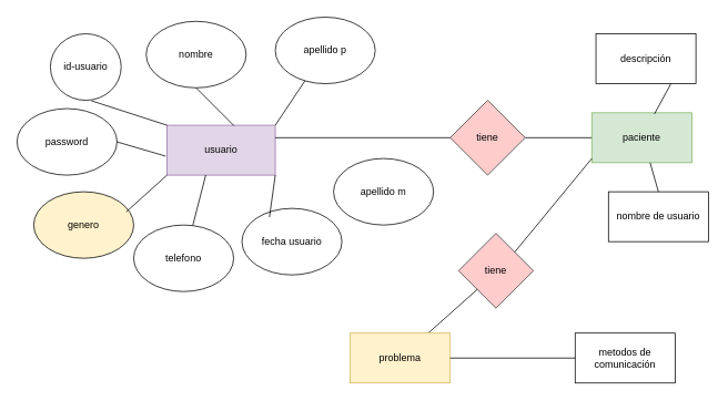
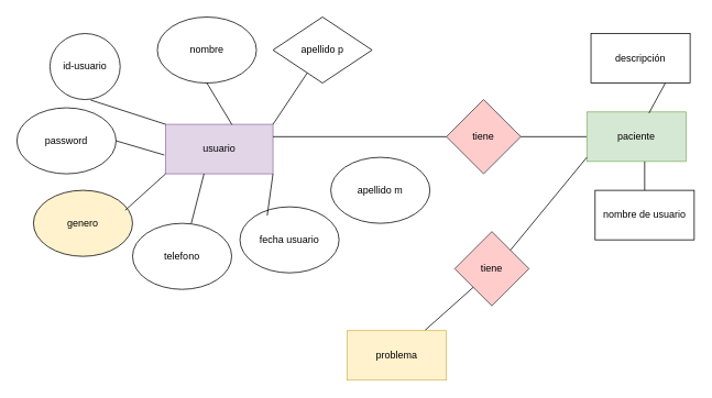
  <mxCell id="0" />
  <mxCell id="1" parent="0" />
  <mxCell id="2" value="usuario" style="rounded=0;whiteSpace=wrap;html=1;fillColor=#e1d5e7;strokeColor=#9673a6;" vertex="1" parent="1"><mxGeometry x="200" y="150" width="130" height="60" as="geometry" /></mxCell>
  <mxCell id="3" value="genero" style="ellipse;whiteSpace=wrap;html=1;fillColor=#fff2cc;" vertex="1" parent="1"><mxGeometry x="40" y="230" width="120" height="80" as="geometry" /></mxCell>
- <mxCell id="4" value="apellido p" style="ellipse;whiteSpace=wrap;html=1;" vertex="1" parent="1"><mxGeometry x="330" y="20" width="120" height="80" as="geometry" /></mxCell>
+ <mxCell id="4" value="apellido p" style="rhombus;whiteSpace=wrap;html=1;" vertex="1" parent="1"><mxGeometry x="330" y="20" width="120" height="80" as="geometry" /></mxCell>
  <mxCell id="5" value="apellido m" style="ellipse;whiteSpace=wrap;html=1;" vertex="1" parent="1"><mxGeometry x="400" y="190" width="120" height="80" as="geometry" /></mxCell>
- <mxCell id="6" value="nombre" style="ellipse;whiteSpace=wrap;html=1;" vertex="1" parent="1"><mxGeometry x="175" y="25" width="120" height="80" as="geometry" /></mxCell>
+ <mxCell id="6" value="nombre" style="ellipse;whiteSpace=wrap;html=1;" vertex="1" parent="1"><mxGeometry x="190" y="20" width="120" height="80" as="geometry" /></mxCell>
  <mxCell id="7" value="telefono" style="ellipse;whiteSpace=wrap;html=1;" vertex="1" parent="1"><mxGeometry x="160" y="270" width="120" height="80" as="geometry" /></mxCell>
  <mxCell id="8" value="fecha usuario" style="ellipse;whiteSpace=wrap;html=1;" vertex="1" parent="1"><mxGeometry x="290" y="250" width="120" height="80" as="geometry" /></mxCell>
  <mxCell id="9" value="password" style="ellipse;whiteSpace=wrap;html=1;" vertex="1" parent="1"><mxGeometry y="130" width="120" height="80" as="geometry" x="20" /></mxCell>
  <mxCell id="10" value="id-usuario" style="ellipse;whiteSpace=wrap;html=1;" vertex="1" parent="1"><mxGeometry x="60" y="40" width="85" height="80" as="geometry" /></mxCell>
  <mxCell id="11" value="" style="endArrow=none;html=1;rounded=0;entryX=0.358;entryY=0.997;entryDx=0;entryDy=0;entryPerimeter=0;exitX=0.592;exitY=0.004;exitDx=0;exitDy=0;exitPerimeter=0;" edge="1" parent="1" source="7" target="2"><mxGeometry width="50" height="50" relative="1" as="geometry"><mxPoint x="220" y="270" as="sourcePoint" /><mxPoint x="270" y="220" as="targetPoint" /></mxGeometry></mxCell>
  <mxCell id="12" value="" style="endArrow=none;html=1;rounded=0;" edge="1" parent="1" target="4"><mxGeometry width="50" height="50" relative="1" as="geometry"><mxPoint x="330" y="150" as="sourcePoint" /><mxPoint x="380" y="100" as="targetPoint" /></mxGeometry></mxCell>
  <mxCell id="13" value="" style="endArrow=none;html=1;rounded=0;exitX=0.618;exitY=0.008;exitDx=0;exitDy=0;exitPerimeter=0;entryX=0.5;entryY=1;entryDx=0;entryDy=0;" edge="1" parent="1" source="2" target="6"><mxGeometry width="50" height="50" relative="1" as="geometry"><mxPoint x="250" y="150" as="sourcePoint" /><mxPoint x="300" y="100" as="targetPoint" /></mxGeometry></mxCell>
  <mxCell id="14" value="" style="endArrow=none;html=1;rounded=0;entryX=0;entryY=1;entryDx=0;entryDy=0;exitX=0.926;exitY=0.302;exitDx=0;exitDy=0;exitPerimeter=0;" edge="1" parent="1" source="3" target="2"><mxGeometry width="50" height="50" relative="1" as="geometry"><mxPoint x="150" y="250" as="sourcePoint" /><mxPoint x="200" y="200" as="targetPoint" /></mxGeometry></mxCell>
  <mxCell id="15" value="" style="endArrow=none;html=1;rounded=0;entryX=-0.012;entryY=0.62;entryDx=0;entryDy=0;entryPerimeter=0;" edge="1" parent="1" target="2"><mxGeometry width="50" height="50" relative="1" as="geometry"><mxPoint x="140" y="170" as="sourcePoint" /><mxPoint x="190" y="120" as="targetPoint" /></mxGeometry></mxCell>
  <mxCell id="16" value="" style="endArrow=none;html=1;rounded=0;entryX=1;entryY=1;entryDx=0;entryDy=0;exitX=0.275;exitY=0.132;exitDx=0;exitDy=0;exitPerimeter=0;" edge="1" parent="1" source="8" target="2"><mxGeometry width="50" height="50" relative="1" as="geometry"><mxPoint x="340" y="250" as="sourcePoint" /><mxPoint x="390" y="200" as="targetPoint" /></mxGeometry></mxCell>
  <mxCell id="17" value="" style="endArrow=none;html=1;rounded=0;exitX=0;exitY=0;exitDx=0;exitDy=0;entryX=0.579;entryY=1.007;entryDx=0;entryDy=0;entryPerimeter=0;" edge="1" parent="1" source="2" target="10"><mxGeometry width="50" height="50" relative="1" as="geometry"><mxPoint x="150" y="150" as="sourcePoint" /><mxPoint x="200" y="100" as="targetPoint" /></mxGeometry></mxCell>
  <mxCell id="18" value="tiene" style="rhombus;whiteSpace=wrap;html=1;fillColor=#ffcccc;strokeColor=#36393d;" vertex="1" parent="1"><mxGeometry x="540" y="120" width="90" height="90" as="geometry" /></mxCell>
  <mxCell id="19" value="" style="endArrow=none;html=1;rounded=0;entryX=0;entryY=0.5;entryDx=0;entryDy=0;exitX=1;exitY=0.25;exitDx=0;exitDy=0;" edge="1" parent="1" source="2" target="18"><mxGeometry width="50" height="50" relative="1" as="geometry"><mxPoint x="435" y="170" as="sourcePoint" /><mxPoint x="485" y="120" as="targetPoint" /></mxGeometry></mxCell>
  <mxCell id="20" value="" style="endArrow=none;html=1;rounded=0;exitX=1;exitY=0.5;exitDx=0;exitDy=0;" edge="1" parent="1" source="18" target="21"><mxGeometry width="50" height="50" relative="1" as="geometry"><mxPoint x="660" y="160" as="sourcePoint" /><mxPoint x="700" y="120" as="targetPoint" /></mxGeometry></mxCell>
  <mxCell id="21" value="paciente" style="rounded=0;whiteSpace=wrap;html=1;fillColor=#d5e8d4;strokeColor=#82b366;" vertex="1" parent="1"><mxGeometry x="710" y="135" width="120" height="60" as="geometry" /></mxCell>
  <mxCell id="22" value="descripción" style="rounded=0;whiteSpace=wrap;html=1;" vertex="1" parent="1"><mxGeometry x="715" y="40" width="120" height="60" as="geometry" /></mxCell>
- <mxCell id="23" value="nombre de usuario" style="rounded=0;whiteSpace=wrap;html=1;" vertex="1" parent="1"><mxGeometry x="730" y="230" width="120" height="60" as="geometry" /></mxCell>
+ <mxCell id="23" value="nombre de usuario" style="rounded=0;whiteSpace=wrap;html=1;" vertex="1" parent="1"><mxGeometry x="720" y="230" width="120" height="60" as="geometry" /></mxCell>
  <mxCell id="24" value="" style="endArrow=none;html=1;rounded=0;exitX=0.627;exitY=0.023;exitDx=0;exitDy=0;exitPerimeter=0;entryX=0.75;entryY=1;entryDx=0;entryDy=0;" edge="1" parent="1" source="21" target="22"><mxGeometry width="50" height="50" relative="1" as="geometry"><mxPoint x="720" y="135" as="sourcePoint" /><mxPoint x="770" y="85" as="targetPoint" /></mxGeometry></mxCell>
  <mxCell id="25" value="" style="endArrow=none;html=1;rounded=0;exitX=0.5;exitY=0;exitDx=0;exitDy=0;" edge="1" parent="1" source="23"><mxGeometry width="50" height="50" relative="1" as="geometry"><mxPoint x="730" y="245" as="sourcePoint" /><mxPoint x="780" y="195" as="targetPoint" /></mxGeometry></mxCell>
  <mxCell id="26" value="tiene" style="rhombus;whiteSpace=wrap;html=1;fillColor=#ffcccc;strokeColor=#36393d;" vertex="1" parent="1"><mxGeometry x="550" y="280" width="90" height="90" as="geometry" /></mxCell>
  <mxCell id="27" value="" style="endArrow=none;html=1;rounded=0;exitX=1;exitY=0;exitDx=0;exitDy=0;" edge="1" parent="1" source="26"><mxGeometry width="50" height="50" relative="1" as="geometry"><mxPoint x="660" y="240" as="sourcePoint" /><mxPoint x="710" y="190" as="targetPoint" /><Array as="points"><mxPoint x="710" y="190" /></Array></mxGeometry></mxCell>
  <mxCell id="28" value="" style="endArrow=none;html=1;rounded=0;exitX=0;exitY=1;exitDx=0;exitDy=0;" edge="1" parent="1" source="26" target="29"><mxGeometry width="50" height="50" relative="1" as="geometry"><mxPoint x="520" y="390" as="sourcePoint" /><mxPoint x="570" y="340" as="targetPoint" /></mxGeometry></mxCell>
  <mxCell id="29" value="problema" style="rounded=0;whiteSpace=wrap;html=1;fillColor=#fff2cc;strokeColor=#d6b656;" vertex="1" parent="1"><mxGeometry x="420" y="400" width="120" height="60" as="geometry" /></mxCell>
- <mxCell id="30" value="metodos de comunicación" style="rounded=0;whiteSpace=wrap;html=1;" vertex="1" parent="1"><mxGeometry x="690" y="400" width="120" height="60" as="geometry" /></mxCell>
- <mxCell id="31" value="" style="endArrow=none;html=1;rounded=0;exitX=1;exitY=0.5;exitDx=0;exitDy=0;entryX=0;entryY=0.5;entryDx=0;entryDy=0;" edge="1" parent="1" source="29" target="30"><mxGeometry width="50" height="50" relative="1" as="geometry"><mxPoint x="540" y="440" as="sourcePoint" /><mxPoint x="610" y="430" as="targetPoint" /></mxGeometry></mxCell>
